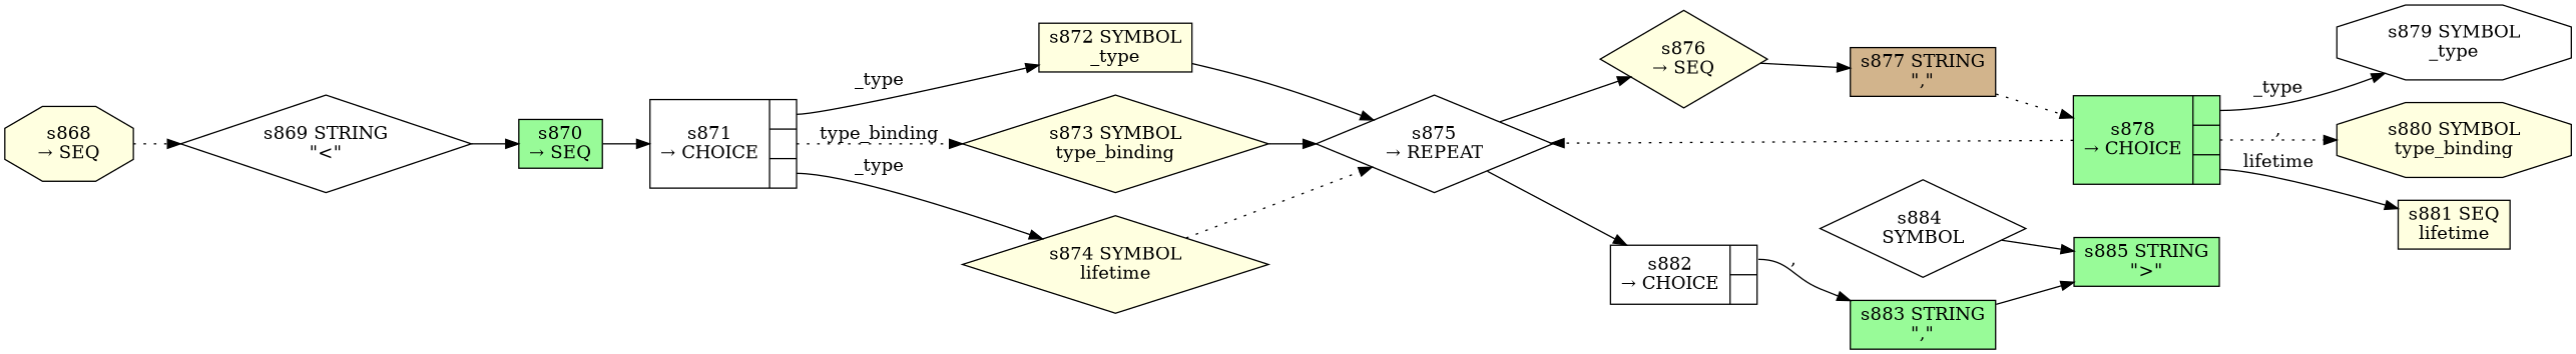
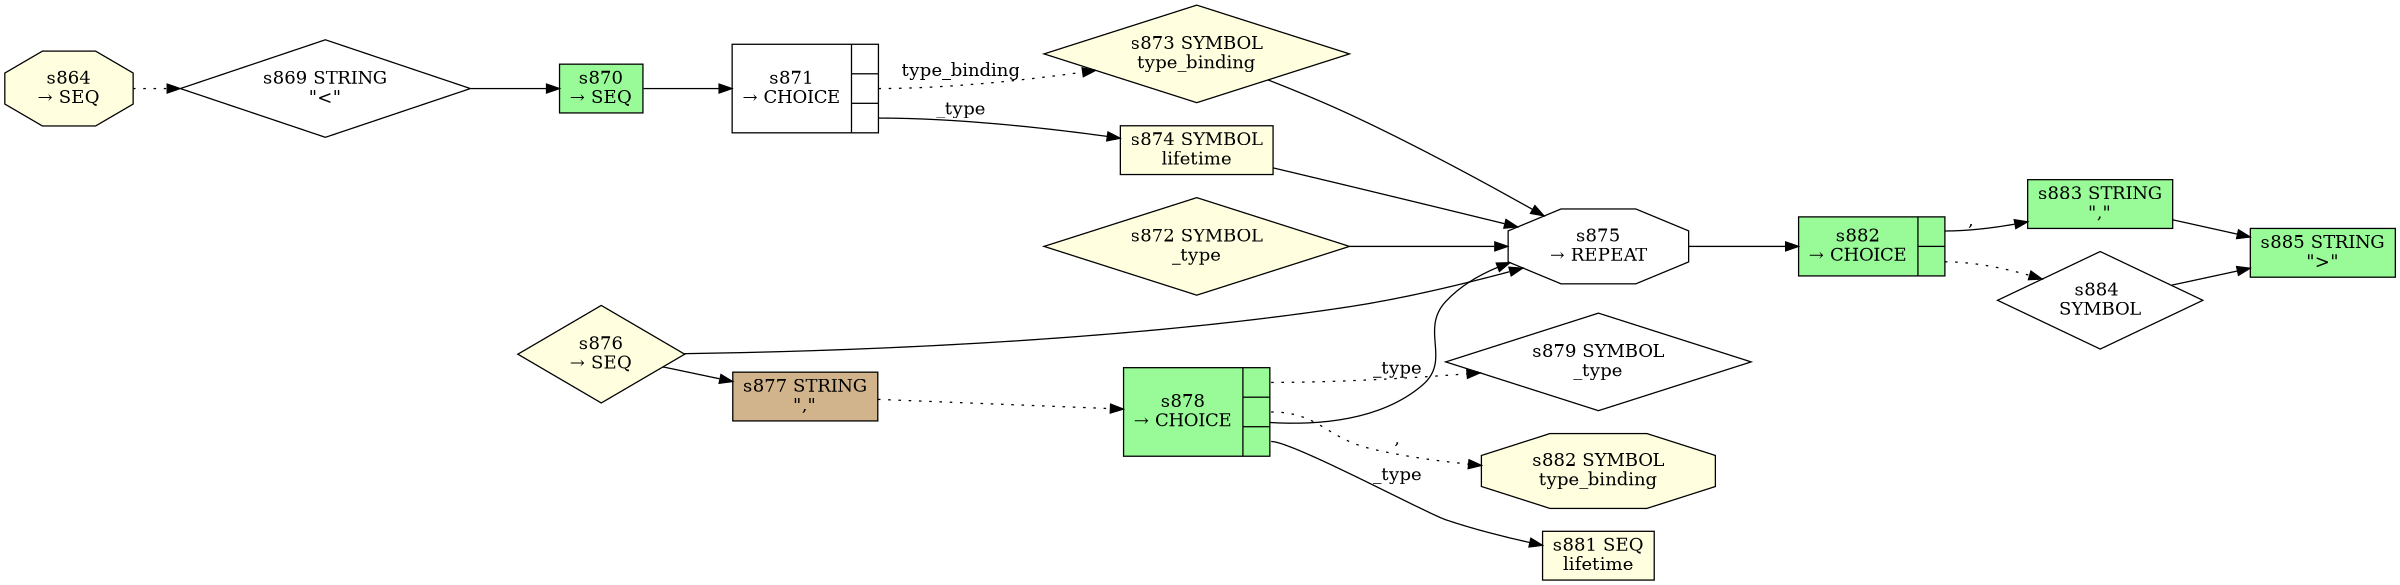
  digraph {
    rankdir=LR
    node [fillcolor=lightyellow shape=diamond style=filled]
    edge [style=solid]
-   n1 [fixedsize=false label="s868\n&rarr; SEQ" peripheries=1 shape=octagon]
+   n1 [fixedsize=false label="s864\n&rarr; SEQ" peripheries=1 shape=octagon]
    n2 [fillcolor=white label="s869 STRING\n\"<\""]
    n3 [fillcolor=palegreen fixedsize=false label="s870\n&rarr; SEQ" peripheries=1 shape=box]
    n4 [fillcolor=white fixedsize=false label="{s871\n&rarr; CHOICE|{<p0>|<p1>|<p2>}}" peripheries=1 shape=record]
-   n5 [label="s872 SYMBOL\n_type" shape=box]
+   n5 [label="s872 SYMBOL\n_type"]
    n6 [label="s873 SYMBOL\ntype_binding"]
-   n7 [label="s874 SYMBOL\nlifetime"]
-   n8 [fillcolor=white fixedsize=false label="s875\n&rarr; REPEAT" peripheries=1]
+   n7 [label="s874 SYMBOL\nlifetime" shape=box]
+   n8 [fillcolor=white fixedsize=false label="s875\n&rarr; REPEAT" peripheries=1 shape=octagon]
    n9 [fixedsize=false label="s876\n&rarr; SEQ" peripheries=1]
-   n10 [fillcolor=white fixedsize=false label="{s882\n&rarr; CHOICE|{<p0>|<p1>}}" peripheries=1 shape=record]
+   n10 [fillcolor=palegreen fixedsize=false label="{s882\n&rarr; CHOICE|{<p0>|<p1>}}" peripheries=1 shape=record]
    n11 [fillcolor=tan label="s877 STRING\n\",\"" shape=box]
    n12 [fillcolor=palegreen label="s883 STRING\n\",\"" shape=box]
    n13 [fillcolor=white label="s884 \nSYMBOL"]
    n14 [fillcolor=palegreen fixedsize=false label="{s878\n&rarr; CHOICE|{<p0>|<p1>|<p2>}}" peripheries=1 shape=record]
-   n15 [fillcolor=white label="s879 SYMBOL\n_type" shape=octagon]
-   n16 [label="s880 SYMBOL\ntype_binding" shape=octagon]
+   n15 [fillcolor=white label="s879 SYMBOL\n_type"]
+   n16 [label="s882 SYMBOL\ntype_binding" shape=octagon]
    n17 [label="s881 SEQ\nlifetime" shape=box]
    n18 [fillcolor=palegreen label="s885 STRING\n\">\"" shape=box]
    n1 -> n2 [style=dotted]
    n2 -> n3
    n3 -> n4
-   n4 -> n5 [label=_type tailport=p0]
    n4 -> n6 [label=type_binding style=dotted tailport=p1]
    n4 -> n7 [label=_type tailport=p2]
    n5 -> n8
    n6 -> n8
-   n7 -> n8 [style=dotted]
-   n8 -> n9
+   n7 -> n8
+   n9 -> n8
    n8 -> n10
    n9 -> n11
    n10 -> n12 [label="," tailport=p0]
+   n10 -> n13 [style=dotted tailport=p1]
    n11 -> n14 [style=dotted]
    n12 -> n18
    n13 -> n18
-   n14 -> n8 [style=dotted]
-   n14 -> n15 [label=_type tailport=p0]
+   n14 -> n8
+   n14 -> n15 [label=_type style=dotted tailport=p0]
    n14 -> n16 [label="," style=dotted tailport=p1]
-   n14 -> n17 [label=lifetime tailport=p2]
+   n14 -> n17 [label=_type tailport=p2]
  }
